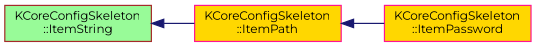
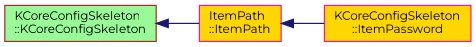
  digraph {
    fontname=Montserrat
    rankdir=LR
    node [color=deeppink fillcolor=gold fontname=Montserrat fontsize=10 shape=record style=filled]
    edge [color=midnightblue dir=back fontname=Montserrat fontsize=10 labelfontname=Helvetica labelfontsize=10 style=solid]
-   n1 [color=brown fillcolor=palegreen height=0.2 label="KCoreConfigSkeleton\l::ItemString" width=0.4]
-   n2 [height=0.2 label="KCoreConfigSkeleton\l::ItemPath" width=0.4]
+   n1 [color=brown fillcolor=palegreen height=0.2 label="KCoreConfigSkeleton\l::KCoreConfigSkeleton" width=0.4]
+   n2 [height=0.2 label="ItemPath\l::ItemPath" width=0.4]
    n3 [height=0.2 label="KCoreConfigSkeleton\l::ItemPassword" width=0.4]
    n1 -> n2
    n2 -> n3
  }
